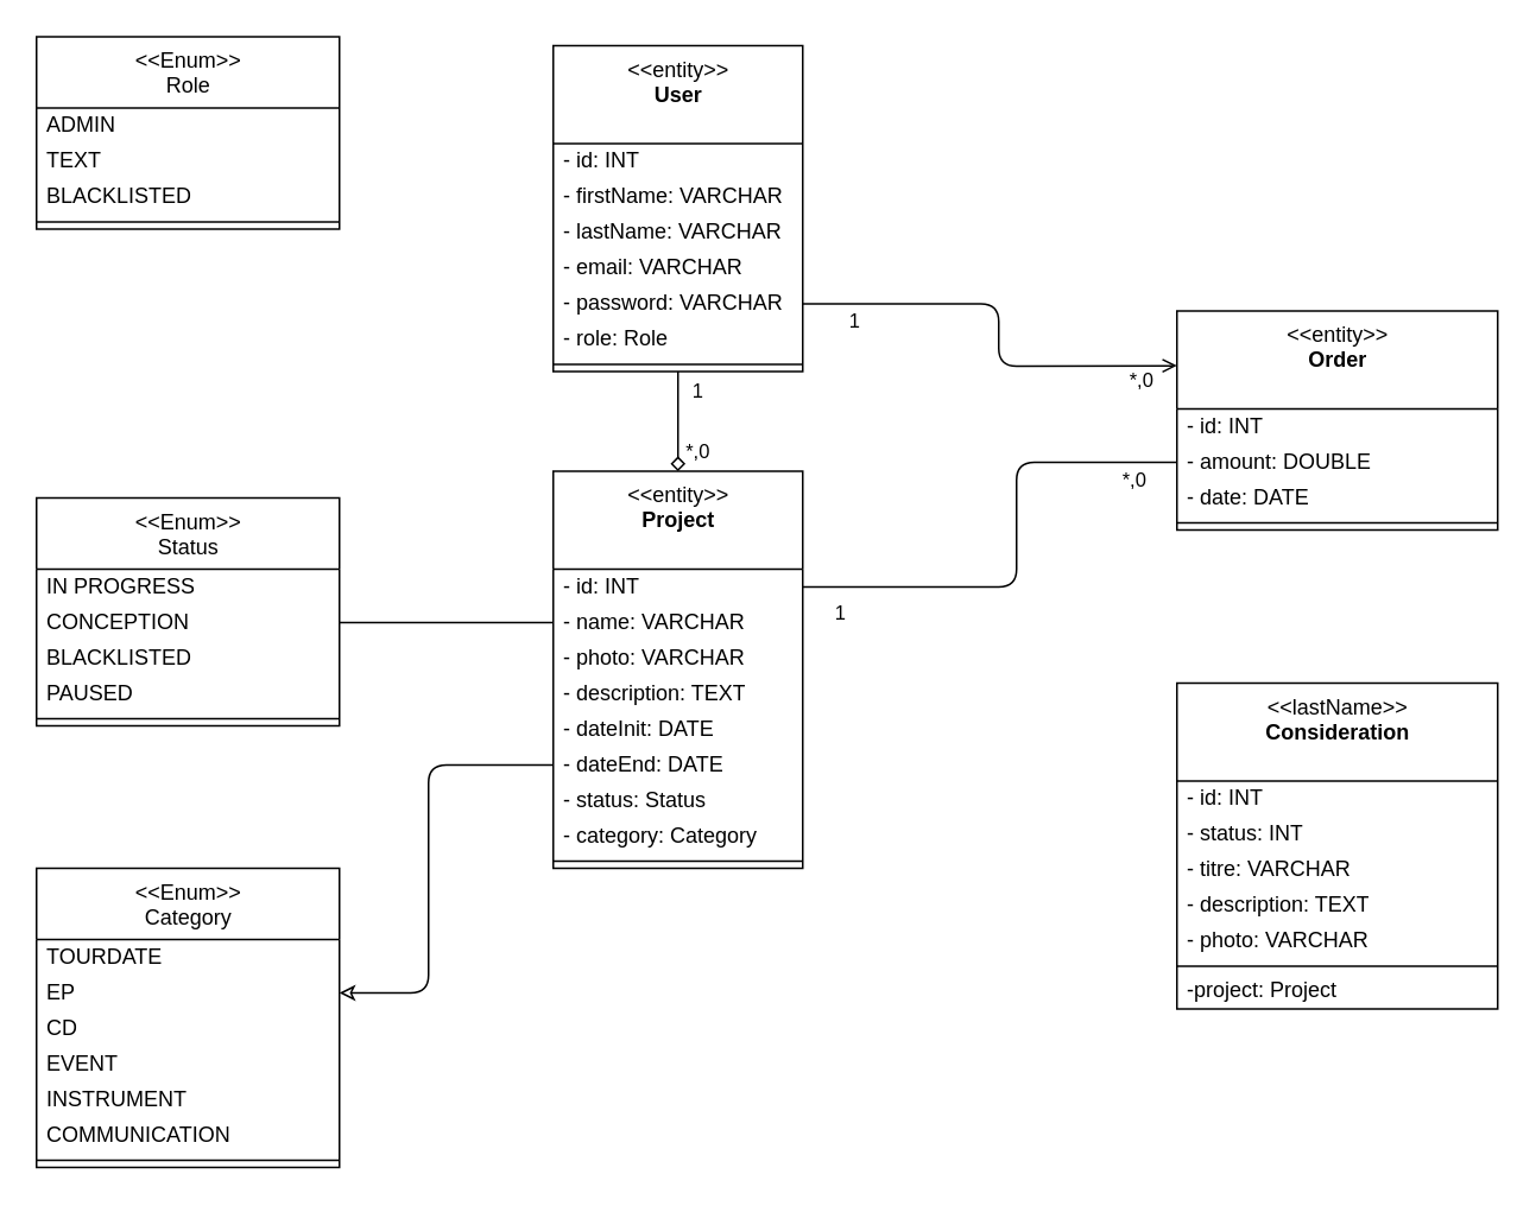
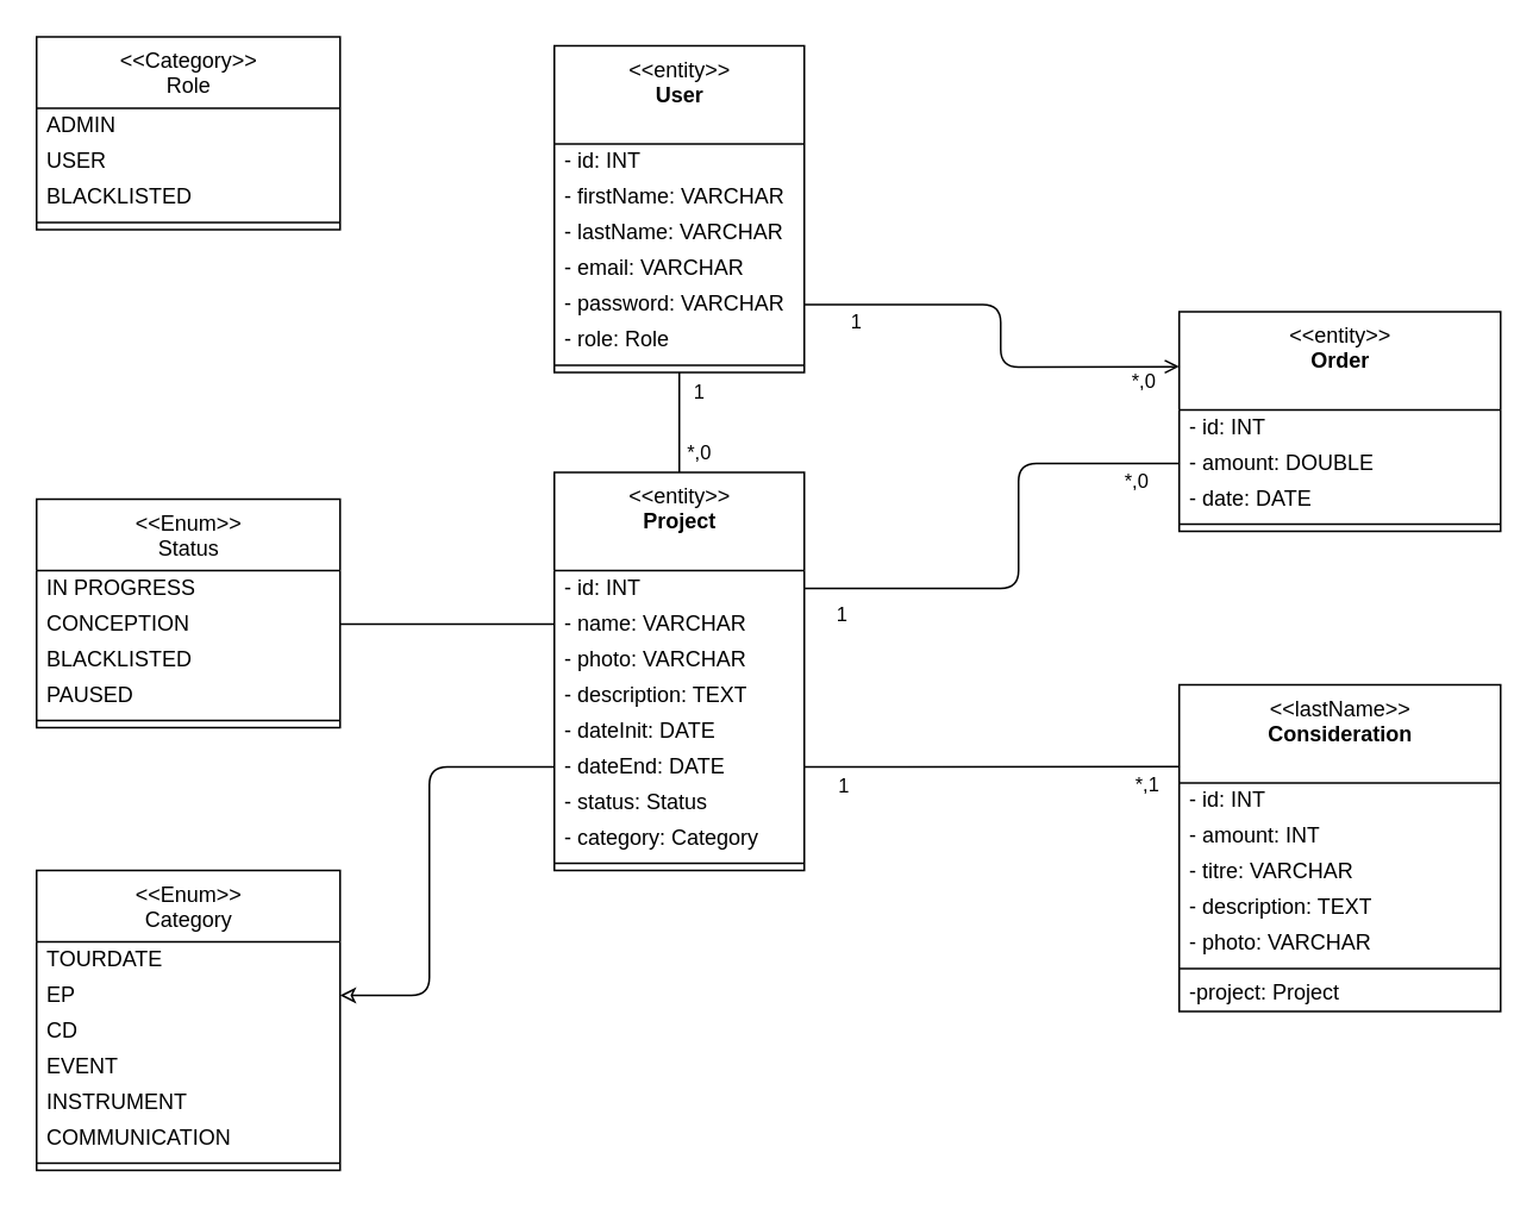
  <mxCell id="0" />
  <mxCell id="1" parent="0" />
- <mxCell id="2" style="edgeStyle=none;html=1;exitX=0.5;exitY=1;exitDx=0;exitDy=0;entryX=0.5;entryY=0;entryDx=0;entryDy=0;endArrow=diamond;endFill=0;" parent="1" source="5" target="18" edge="1"><mxGeometry relative="1" as="geometry" /></mxCell>
+ <mxCell id="2" style="edgeStyle=none;html=1;exitX=0.5;exitY=1;exitDx=0;exitDy=0;entryX=0.5;entryY=0;entryDx=0;entryDy=0;endArrow=none;endFill=0;" parent="1" source="5" target="18" edge="1"><mxGeometry relative="1" as="geometry" /></mxCell>
  <mxCell id="3" value="1" style="edgeLabel;html=1;align=center;verticalAlign=middle;resizable=0;points=[];" parent="2" vertex="1" connectable="0"><mxGeometry x="-0.657" y="2" relative="1" as="geometry"><mxPoint x="8" as="offset" /></mxGeometry></mxCell>
  <mxCell id="4" value="*,0" style="edgeLabel;html=1;align=center;verticalAlign=middle;resizable=0;points=[];" parent="2" vertex="1" connectable="0"><mxGeometry x="0.571" y="3" relative="1" as="geometry"><mxPoint x="7" as="offset" /></mxGeometry></mxCell>
  <mxCell id="5" value="&amp;lt;&amp;lt;entity&amp;gt;&amp;gt;&lt;br&gt;&lt;b&gt;User&lt;/b&gt;" style="swimlane;fontStyle=0;align=center;verticalAlign=top;childLayout=stackLayout;horizontal=1;startSize=55;horizontalStack=0;resizeParent=1;resizeParentMax=0;resizeLast=0;collapsible=0;marginBottom=0;html=1;" parent="1" vertex="1"><mxGeometry x="310" y="25" width="140" height="183" as="geometry" /></mxCell>
  <mxCell id="6" value="- id: INT" style="text;html=1;strokeColor=none;fillColor=none;align=left;verticalAlign=middle;spacingLeft=4;spacingRight=4;overflow=hidden;rotatable=0;points=[[0,0.5],[1,0.5]];portConstraint=eastwest;" parent="5" vertex="1"><mxGeometry y="55" width="140" height="20" as="geometry" /></mxCell>
  <mxCell id="7" value="- firstName: VARCHAR" style="text;html=1;strokeColor=none;fillColor=none;align=left;verticalAlign=middle;spacingLeft=4;spacingRight=4;overflow=hidden;rotatable=0;points=[[0,0.5],[1,0.5]];portConstraint=eastwest;" parent="5" vertex="1"><mxGeometry y="75" width="140" height="20" as="geometry" /></mxCell>
  <mxCell id="8" value="- lastName: VARCHAR" style="text;html=1;strokeColor=none;fillColor=none;align=left;verticalAlign=middle;spacingLeft=4;spacingRight=4;overflow=hidden;rotatable=0;points=[[0,0.5],[1,0.5]];portConstraint=eastwest;" parent="5" vertex="1"><mxGeometry y="95" width="140" height="20" as="geometry" /></mxCell>
  <mxCell id="9" value="- email: VARCHAR" style="text;html=1;strokeColor=none;fillColor=none;align=left;verticalAlign=middle;spacingLeft=4;spacingRight=4;overflow=hidden;rotatable=0;points=[[0,0.5],[1,0.5]];portConstraint=eastwest;" parent="5" vertex="1"><mxGeometry y="115" width="140" height="20" as="geometry" /></mxCell>
  <mxCell id="10" value="- password: VARCHAR" style="text;html=1;strokeColor=none;fillColor=none;align=left;verticalAlign=middle;spacingLeft=4;spacingRight=4;overflow=hidden;rotatable=0;points=[[0,0.5],[1,0.5]];portConstraint=eastwest;" parent="5" vertex="1"><mxGeometry y="135" width="140" height="20" as="geometry" /></mxCell>
  <mxCell id="11" value="- role: Role" style="text;html=1;strokeColor=none;fillColor=none;align=left;verticalAlign=middle;spacingLeft=4;spacingRight=4;overflow=hidden;rotatable=0;points=[[0,0.5],[1,0.5]];portConstraint=eastwest;" parent="5" vertex="1"><mxGeometry y="155" width="140" height="20" as="geometry" /></mxCell>
  <mxCell id="12" value="" style="line;strokeWidth=1;fillColor=none;align=left;verticalAlign=middle;spacingTop=-1;spacingLeft=3;spacingRight=3;rotatable=0;labelPosition=right;points=[];portConstraint=eastwest;" parent="5" vertex="1"><mxGeometry y="175" width="140" height="8" as="geometry" /></mxCell>
- <mxCell id="13" value="&amp;lt;&amp;lt;Enum&amp;gt;&amp;gt;&lt;br&gt;Role" style="swimlane;fontStyle=0;align=center;verticalAlign=top;childLayout=stackLayout;horizontal=1;startSize=40;horizontalStack=0;resizeParent=1;resizeParentMax=0;resizeLast=0;collapsible=0;marginBottom=0;html=1;" parent="1" vertex="1"><mxGeometry x="20" y="20" width="170" height="108" as="geometry" /></mxCell>
+ <mxCell id="13" value="&amp;lt;&amp;lt;Category&amp;gt;&amp;gt;&lt;br&gt;Role" style="swimlane;fontStyle=0;align=center;verticalAlign=top;childLayout=stackLayout;horizontal=1;startSize=40;horizontalStack=0;resizeParent=1;resizeParentMax=0;resizeLast=0;collapsible=0;marginBottom=0;html=1;" parent="1" vertex="1"><mxGeometry x="20" y="20" width="170" height="108" as="geometry" /></mxCell>
  <mxCell id="14" value="ADMIN" style="text;html=1;strokeColor=none;fillColor=none;align=left;verticalAlign=middle;spacingLeft=4;spacingRight=4;overflow=hidden;rotatable=0;points=[[0,0.5],[1,0.5]];portConstraint=eastwest;" parent="13" vertex="1"><mxGeometry y="40" width="170" height="20" as="geometry" /></mxCell>
- <mxCell id="15" value="TEXT" style="text;html=1;strokeColor=none;fillColor=none;align=left;verticalAlign=middle;spacingLeft=4;spacingRight=4;overflow=hidden;rotatable=0;points=[[0,0.5],[1,0.5]];portConstraint=eastwest;" parent="13" vertex="1"><mxGeometry y="60" width="170" height="20" as="geometry" /></mxCell>
+ <mxCell id="15" value="USER" style="text;html=1;strokeColor=none;fillColor=none;align=left;verticalAlign=middle;spacingLeft=4;spacingRight=4;overflow=hidden;rotatable=0;points=[[0,0.5],[1,0.5]];portConstraint=eastwest;" parent="13" vertex="1"><mxGeometry y="60" width="170" height="20" as="geometry" /></mxCell>
  <mxCell id="16" value="BLACKLISTED" style="text;html=1;strokeColor=none;fillColor=none;align=left;verticalAlign=middle;spacingLeft=4;spacingRight=4;overflow=hidden;rotatable=0;points=[[0,0.5],[1,0.5]];portConstraint=eastwest;" parent="13" vertex="1"><mxGeometry y="80" width="170" height="20" as="geometry" /></mxCell>
  <mxCell id="17" value="" style="line;strokeWidth=1;fillColor=none;align=left;verticalAlign=middle;spacingTop=-1;spacingLeft=3;spacingRight=3;rotatable=0;labelPosition=right;points=[];portConstraint=eastwest;" parent="13" vertex="1"><mxGeometry y="100" width="170" height="8" as="geometry" /></mxCell>
  <mxCell id="18" value="&amp;lt;&amp;lt;entity&amp;gt;&amp;gt;&lt;br&gt;&lt;b&gt;Project&lt;/b&gt;" style="swimlane;fontStyle=0;align=center;verticalAlign=top;childLayout=stackLayout;horizontal=1;startSize=55;horizontalStack=0;resizeParent=1;resizeParentMax=0;resizeLast=0;collapsible=0;marginBottom=0;html=1;" parent="1" vertex="1"><mxGeometry x="310" y="264" width="140" height="223" as="geometry" /></mxCell>
  <mxCell id="19" value="- id: INT" style="text;html=1;strokeColor=none;fillColor=none;align=left;verticalAlign=middle;spacingLeft=4;spacingRight=4;overflow=hidden;rotatable=0;points=[[0,0.5],[1,0.5]];portConstraint=eastwest;" parent="18" vertex="1"><mxGeometry y="55" width="140" height="20" as="geometry" /></mxCell>
  <mxCell id="20" value="- name: VARCHAR" style="text;html=1;strokeColor=none;fillColor=none;align=left;verticalAlign=middle;spacingLeft=4;spacingRight=4;overflow=hidden;rotatable=0;points=[[0,0.5],[1,0.5]];portConstraint=eastwest;" parent="18" vertex="1"><mxGeometry y="75" width="140" height="20" as="geometry" /></mxCell>
  <mxCell id="21" value="- photo: VARCHAR" style="text;html=1;strokeColor=none;fillColor=none;align=left;verticalAlign=middle;spacingLeft=4;spacingRight=4;overflow=hidden;rotatable=0;points=[[0,0.5],[1,0.5]];portConstraint=eastwest;" parent="18" vertex="1"><mxGeometry y="95" width="140" height="20" as="geometry" /></mxCell>
  <mxCell id="22" value="- description: TEXT" style="text;html=1;strokeColor=none;fillColor=none;align=left;verticalAlign=middle;spacingLeft=4;spacingRight=4;overflow=hidden;rotatable=0;points=[[0,0.5],[1,0.5]];portConstraint=eastwest;" parent="18" vertex="1"><mxGeometry y="115" width="140" height="20" as="geometry" /></mxCell>
  <mxCell id="23" value="- dateInit: DATE" style="text;html=1;strokeColor=none;fillColor=none;align=left;verticalAlign=middle;spacingLeft=4;spacingRight=4;overflow=hidden;rotatable=0;points=[[0,0.5],[1,0.5]];portConstraint=eastwest;" parent="18" vertex="1"><mxGeometry y="135" width="140" height="20" as="geometry" /></mxCell>
  <mxCell id="24" value="- dateEnd: DATE" style="text;html=1;strokeColor=none;fillColor=none;align=left;verticalAlign=middle;spacingLeft=4;spacingRight=4;overflow=hidden;rotatable=0;points=[[0,0.5],[1,0.5]];portConstraint=eastwest;" parent="18" vertex="1"><mxGeometry y="155" width="140" height="20" as="geometry" /></mxCell>
  <mxCell id="25" value="- status: Status" style="text;html=1;strokeColor=none;fillColor=none;align=left;verticalAlign=middle;spacingLeft=4;spacingRight=4;overflow=hidden;rotatable=0;points=[[0,0.5],[1,0.5]];portConstraint=eastwest;" parent="18" vertex="1"><mxGeometry y="175" width="140" height="20" as="geometry" /></mxCell>
  <mxCell id="26" value="- category: Category" style="text;html=1;strokeColor=none;fillColor=none;align=left;verticalAlign=middle;spacingLeft=4;spacingRight=4;overflow=hidden;rotatable=0;points=[[0,0.5],[1,0.5]];portConstraint=eastwest;" parent="18" vertex="1"><mxGeometry y="195" width="140" height="20" as="geometry" /></mxCell>
  <mxCell id="27" value="" style="line;strokeWidth=1;fillColor=none;align=left;verticalAlign=middle;spacingTop=-1;spacingLeft=3;spacingRight=3;rotatable=0;labelPosition=right;points=[];portConstraint=eastwest;" parent="18" vertex="1"><mxGeometry y="215" width="140" height="8" as="geometry" /></mxCell>
  <mxCell id="28" value="&amp;lt;&amp;lt;Enum&amp;gt;&amp;gt;&lt;br&gt;Status" style="swimlane;fontStyle=0;align=center;verticalAlign=top;childLayout=stackLayout;horizontal=1;startSize=40;horizontalStack=0;resizeParent=1;resizeParentMax=0;resizeLast=0;collapsible=0;marginBottom=0;html=1;" parent="1" vertex="1"><mxGeometry x="20" y="279" width="170" height="128" as="geometry" /></mxCell>
  <mxCell id="29" value="IN PROGRESS" style="text;html=1;strokeColor=none;fillColor=none;align=left;verticalAlign=middle;spacingLeft=4;spacingRight=4;overflow=hidden;rotatable=0;points=[[0,0.5],[1,0.5]];portConstraint=eastwest;" parent="28" vertex="1"><mxGeometry y="40" width="170" height="20" as="geometry" /></mxCell>
  <mxCell id="30" value="CONCEPTION" style="text;html=1;strokeColor=none;fillColor=none;align=left;verticalAlign=middle;spacingLeft=4;spacingRight=4;overflow=hidden;rotatable=0;points=[[0,0.5],[1,0.5]];portConstraint=eastwest;" parent="28" vertex="1"><mxGeometry y="60" width="170" height="20" as="geometry" /></mxCell>
  <mxCell id="31" value="BLACKLISTED" style="text;html=1;strokeColor=none;fillColor=none;align=left;verticalAlign=middle;spacingLeft=4;spacingRight=4;overflow=hidden;rotatable=0;points=[[0,0.5],[1,0.5]];portConstraint=eastwest;" parent="28" vertex="1"><mxGeometry y="80" width="170" height="20" as="geometry" /></mxCell>
  <mxCell id="32" value="PAUSED" style="text;html=1;strokeColor=none;fillColor=none;align=left;verticalAlign=middle;spacingLeft=4;spacingRight=4;overflow=hidden;rotatable=0;points=[[0,0.5],[1,0.5]];portConstraint=eastwest;" parent="28" vertex="1"><mxGeometry y="100" width="170" height="20" as="geometry" /></mxCell>
  <mxCell id="33" value="" style="line;strokeWidth=1;fillColor=none;align=left;verticalAlign=middle;spacingTop=-1;spacingLeft=3;spacingRight=3;rotatable=0;labelPosition=right;points=[];portConstraint=eastwest;" parent="28" vertex="1"><mxGeometry y="120" width="170" height="8" as="geometry" /></mxCell>
  <mxCell id="34" value="&amp;lt;&amp;lt;Enum&amp;gt;&amp;gt;&lt;br&gt;Category" style="swimlane;fontStyle=0;align=center;verticalAlign=top;childLayout=stackLayout;horizontal=1;startSize=40;horizontalStack=0;resizeParent=1;resizeParentMax=0;resizeLast=0;collapsible=0;marginBottom=0;html=1;" parent="1" vertex="1"><mxGeometry x="20" y="487" width="170" height="168" as="geometry" /></mxCell>
  <mxCell id="35" value="TOURDATE" style="text;html=1;strokeColor=none;fillColor=none;align=left;verticalAlign=middle;spacingLeft=4;spacingRight=4;overflow=hidden;rotatable=0;points=[[0,0.5],[1,0.5]];portConstraint=eastwest;" parent="34" vertex="1"><mxGeometry y="40" width="170" height="20" as="geometry" /></mxCell>
  <mxCell id="36" value="EP" style="text;html=1;strokeColor=none;fillColor=none;align=left;verticalAlign=middle;spacingLeft=4;spacingRight=4;overflow=hidden;rotatable=0;points=[[0,0.5],[1,0.5]];portConstraint=eastwest;" parent="34" vertex="1"><mxGeometry y="60" width="170" height="20" as="geometry" /></mxCell>
  <mxCell id="37" value="CD" style="text;html=1;strokeColor=none;fillColor=none;align=left;verticalAlign=middle;spacingLeft=4;spacingRight=4;overflow=hidden;rotatable=0;points=[[0,0.5],[1,0.5]];portConstraint=eastwest;" parent="34" vertex="1"><mxGeometry y="80" width="170" height="20" as="geometry" /></mxCell>
  <mxCell id="38" value="EVENT" style="text;html=1;strokeColor=none;fillColor=none;align=left;verticalAlign=middle;spacingLeft=4;spacingRight=4;overflow=hidden;rotatable=0;points=[[0,0.5],[1,0.5]];portConstraint=eastwest;" parent="34" vertex="1"><mxGeometry y="100" width="170" height="20" as="geometry" /></mxCell>
  <mxCell id="39" value="INSTRUMENT" style="text;html=1;strokeColor=none;fillColor=none;align=left;verticalAlign=middle;spacingLeft=4;spacingRight=4;overflow=hidden;rotatable=0;points=[[0,0.5],[1,0.5]];portConstraint=eastwest;" parent="34" vertex="1"><mxGeometry y="120" width="170" height="20" as="geometry" /></mxCell>
  <mxCell id="40" value="COMMUNICATION" style="text;html=1;strokeColor=none;fillColor=none;align=left;verticalAlign=middle;spacingLeft=4;spacingRight=4;overflow=hidden;rotatable=0;points=[[0,0.5],[1,0.5]];portConstraint=eastwest;" parent="34" vertex="1"><mxGeometry y="140" width="170" height="20" as="geometry" /></mxCell>
  <mxCell id="41" value="" style="line;strokeWidth=1;fillColor=none;align=left;verticalAlign=middle;spacingTop=-1;spacingLeft=3;spacingRight=3;rotatable=0;labelPosition=right;points=[];portConstraint=eastwest;" parent="34" vertex="1"><mxGeometry y="160" width="170" height="8" as="geometry" /></mxCell>
  <mxCell id="42" value="&amp;lt;&amp;lt;lastName&amp;gt;&amp;gt;&lt;br&gt;&lt;b&gt;Consideration&lt;/b&gt;" style="swimlane;fontStyle=0;align=center;verticalAlign=top;childLayout=stackLayout;horizontal=1;startSize=55;horizontalStack=0;resizeParent=1;resizeParentMax=0;resizeLast=0;collapsible=0;marginBottom=0;html=1;" parent="1" vertex="1"><mxGeometry x="660" y="383" width="180" height="183" as="geometry" /></mxCell>
  <mxCell id="43" value="- id: INT" style="text;html=1;strokeColor=none;fillColor=none;align=left;verticalAlign=middle;spacingLeft=4;spacingRight=4;overflow=hidden;rotatable=0;points=[[0,0.5],[1,0.5]];portConstraint=eastwest;" parent="42" vertex="1"><mxGeometry y="55" width="180" height="20" as="geometry" /></mxCell>
- <mxCell id="44" value="- status: INT" style="text;html=1;strokeColor=none;fillColor=none;align=left;verticalAlign=middle;spacingLeft=4;spacingRight=4;overflow=hidden;rotatable=0;points=[[0,0.5],[1,0.5]];portConstraint=eastwest;" parent="42" vertex="1"><mxGeometry y="75" width="180" height="20" as="geometry" /></mxCell>
+ <mxCell id="44" value="- amount: INT" style="text;html=1;strokeColor=none;fillColor=none;align=left;verticalAlign=middle;spacingLeft=4;spacingRight=4;overflow=hidden;rotatable=0;points=[[0,0.5],[1,0.5]];portConstraint=eastwest;" parent="42" vertex="1"><mxGeometry y="75" width="180" height="20" as="geometry" /></mxCell>
  <mxCell id="45" value="- titre: VARCHAR" style="text;html=1;strokeColor=none;fillColor=none;align=left;verticalAlign=middle;spacingLeft=4;spacingRight=4;overflow=hidden;rotatable=0;points=[[0,0.5],[1,0.5]];portConstraint=eastwest;" parent="42" vertex="1"><mxGeometry y="95" width="180" height="20" as="geometry" /></mxCell>
  <mxCell id="46" value="- description: TEXT" style="text;html=1;strokeColor=none;fillColor=none;align=left;verticalAlign=middle;spacingLeft=4;spacingRight=4;overflow=hidden;rotatable=0;points=[[0,0.5],[1,0.5]];portConstraint=eastwest;" parent="42" vertex="1"><mxGeometry y="115" width="180" height="20" as="geometry" /></mxCell>
  <mxCell id="47" value="- photo: VARCHAR" style="text;html=1;strokeColor=none;fillColor=none;align=left;verticalAlign=middle;spacingLeft=4;spacingRight=4;overflow=hidden;rotatable=0;points=[[0,0.5],[1,0.5]];portConstraint=eastwest;" parent="42" vertex="1"><mxGeometry y="135" width="180" height="20" as="geometry" /></mxCell>
  <mxCell id="48" value="" style="line;strokeWidth=1;fillColor=none;align=left;verticalAlign=middle;spacingTop=-1;spacingLeft=3;spacingRight=3;rotatable=0;labelPosition=right;points=[];portConstraint=eastwest;" parent="42" vertex="1"><mxGeometry y="155" width="180" height="8" as="geometry" /></mxCell>
  <mxCell id="49" value="-project: Project" style="text;html=1;strokeColor=none;fillColor=none;align=left;verticalAlign=middle;spacingLeft=4;spacingRight=4;overflow=hidden;rotatable=0;points=[[0,0.5],[1,0.5]];portConstraint=eastwest;" parent="42" vertex="1"><mxGeometry y="163" width="180" height="20" as="geometry" /></mxCell>
  <mxCell id="50" value="&amp;lt;&amp;lt;entity&amp;gt;&amp;gt;&lt;br&gt;&lt;b&gt;Order&lt;/b&gt;" style="swimlane;fontStyle=0;align=center;verticalAlign=top;childLayout=stackLayout;horizontal=1;startSize=55;horizontalStack=0;resizeParent=1;resizeParentMax=0;resizeLast=0;collapsible=0;marginBottom=0;html=1;" parent="1" vertex="1"><mxGeometry x="660" y="174" width="180" height="123" as="geometry" /></mxCell>
  <mxCell id="51" value="- id: INT" style="text;html=1;strokeColor=none;fillColor=none;align=left;verticalAlign=middle;spacingLeft=4;spacingRight=4;overflow=hidden;rotatable=0;points=[[0,0.5],[1,0.5]];portConstraint=eastwest;" parent="50" vertex="1"><mxGeometry y="55" width="180" height="20" as="geometry" /></mxCell>
  <mxCell id="52" value="- amount: DOUBLE" style="text;html=1;strokeColor=none;fillColor=none;align=left;verticalAlign=middle;spacingLeft=4;spacingRight=4;overflow=hidden;rotatable=0;points=[[0,0.5],[1,0.5]];portConstraint=eastwest;" parent="50" vertex="1"><mxGeometry y="75" width="180" height="20" as="geometry" /></mxCell>
  <mxCell id="53" value="- date: DATE" style="text;html=1;strokeColor=none;fillColor=none;align=left;verticalAlign=middle;spacingLeft=4;spacingRight=4;overflow=hidden;rotatable=0;points=[[0,0.5],[1,0.5]];portConstraint=eastwest;" parent="50" vertex="1"><mxGeometry y="95" width="180" height="20" as="geometry" /></mxCell>
  <mxCell id="54" value="" style="line;strokeWidth=1;fillColor=none;align=left;verticalAlign=middle;spacingTop=-1;spacingLeft=3;spacingRight=3;rotatable=0;labelPosition=right;points=[];portConstraint=eastwest;" parent="50" vertex="1"><mxGeometry y="115" width="180" height="8" as="geometry" /></mxCell>
  <mxCell id="55" style="edgeStyle=none;html=1;exitX=1;exitY=0.5;exitDx=0;exitDy=0;entryX=0;entryY=0.5;entryDx=0;entryDy=0;endArrow=none;endFill=0;" parent="1" source="30" target="20" edge="1"><mxGeometry relative="1" as="geometry" /></mxCell>
  <mxCell id="56" style="edgeStyle=none;html=1;exitX=0;exitY=0.5;exitDx=0;exitDy=0;entryX=1;entryY=0.5;entryDx=0;entryDy=0;endArrow=classic;endFill=0;" parent="1" source="24" target="36" edge="1"><mxGeometry relative="1" as="geometry"><Array as="points"><mxPoint x="240" y="429" /><mxPoint x="240" y="557" /></Array></mxGeometry></mxCell>
+ <mxCell id="57" style="edgeStyle=none;html=1;exitX=1;exitY=0.5;exitDx=0;exitDy=0;entryX=0;entryY=0.25;entryDx=0;entryDy=0;endArrow=none;endFill=0;" parent="1" source="24" target="42" edge="1"><mxGeometry relative="1" as="geometry"><Array as="points" /></mxGeometry></mxCell>
+ <mxCell id="58" value="*,1" style="edgeLabel;html=1;align=center;verticalAlign=middle;resizable=0;points=[];" parent="57" vertex="1" connectable="0"><mxGeometry x="0.721" relative="1" as="geometry"><mxPoint x="11" y="10" as="offset" /></mxGeometry></mxCell>
+ <mxCell id="59" value="1" style="edgeLabel;html=1;align=center;verticalAlign=middle;resizable=0;points=[];" parent="57" vertex="1" connectable="0"><mxGeometry x="-0.786" y="-2" relative="1" as="geometry"><mxPoint x="-1" y="9" as="offset" /></mxGeometry></mxCell>
  <mxCell id="60" style="edgeStyle=none;html=1;exitX=1;exitY=0.5;exitDx=0;exitDy=0;entryX=0;entryY=0.5;entryDx=0;entryDy=0;endArrow=none;endFill=0;" parent="1" source="19" target="52" edge="1"><mxGeometry relative="1" as="geometry"><mxPoint x="560" y="269" as="targetPoint" /><Array as="points"><mxPoint x="570" y="329" /><mxPoint x="570" y="259" /></Array></mxGeometry></mxCell>
  <mxCell id="61" value="*,0" style="edgeLabel;html=1;align=center;verticalAlign=middle;resizable=0;points=[];" parent="60" vertex="1" connectable="0"><mxGeometry x="0.813" y="-1" relative="1" as="geometry"><mxPoint x="1" y="8" as="offset" /></mxGeometry></mxCell>
  <mxCell id="62" value="1" style="edgeLabel;html=1;align=center;verticalAlign=middle;resizable=0;points=[];" parent="1" vertex="1" connectable="0"><mxGeometry x="470" y="343" as="geometry" /></mxCell>
  <mxCell id="63" style="edgeStyle=none;html=1;exitX=1;exitY=0.5;exitDx=0;exitDy=0;entryX=0;entryY=0.25;entryDx=0;entryDy=0;endArrow=open;endFill=0;" parent="1" source="10" target="50" edge="1"><mxGeometry relative="1" as="geometry"><Array as="points"><mxPoint x="560" y="170" /><mxPoint x="560" y="205" /></Array></mxGeometry></mxCell>
  <mxCell id="64" value="*,0" style="edgeLabel;html=1;align=center;verticalAlign=middle;resizable=0;points=[];" parent="63" vertex="1" connectable="0"><mxGeometry x="0.818" y="-1" relative="1" as="geometry"><mxPoint x="1" y="7" as="offset" /></mxGeometry></mxCell>
  <mxCell id="65" value="1" style="edgeLabel;html=1;align=center;verticalAlign=middle;resizable=0;points=[];" parent="63" vertex="1" connectable="0"><mxGeometry x="-0.746" y="-2" relative="1" as="geometry"><mxPoint x="-3" y="7" as="offset" /></mxGeometry></mxCell>
